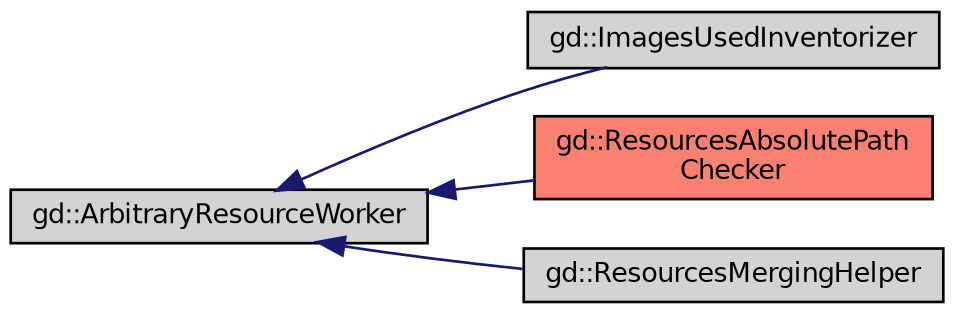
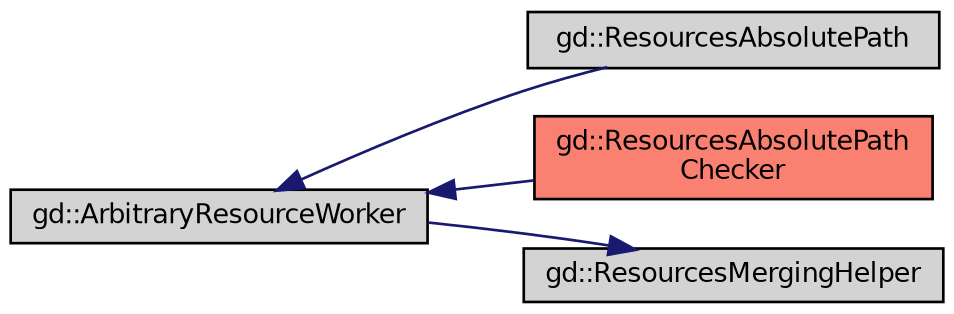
  digraph {
    rankdir=LR
    node [color=black fillcolor=lightgrey fontname=Helvetica fontsize=10 shape=record style=filled]
    edge [color=midnightblue dir=back fontname=Helvetica fontsize=10 labelfontname=Helvetica labelfontsize=10 style=solid]
    n1 [fontcolor=black height=0.2 label="gd::ArbitraryResourceWorker" width=0.4]
-   n2 [height=0.2 label="gd::ImagesUsedInventorizer" width=0.4]
+   n2 [height=0.2 label="gd::ResourcesAbsolutePath" width=0.4]
    n3 [fillcolor=salmon height=0.2 label="gd::ResourcesAbsolutePath\lChecker" width=0.4]
    n4 [height=0.2 label="gd::ResourcesMergingHelper" width=0.4]
    n1 -> n2
    n1 -> n3
-   n1 -> n4
+   n4 -> n1
  }
